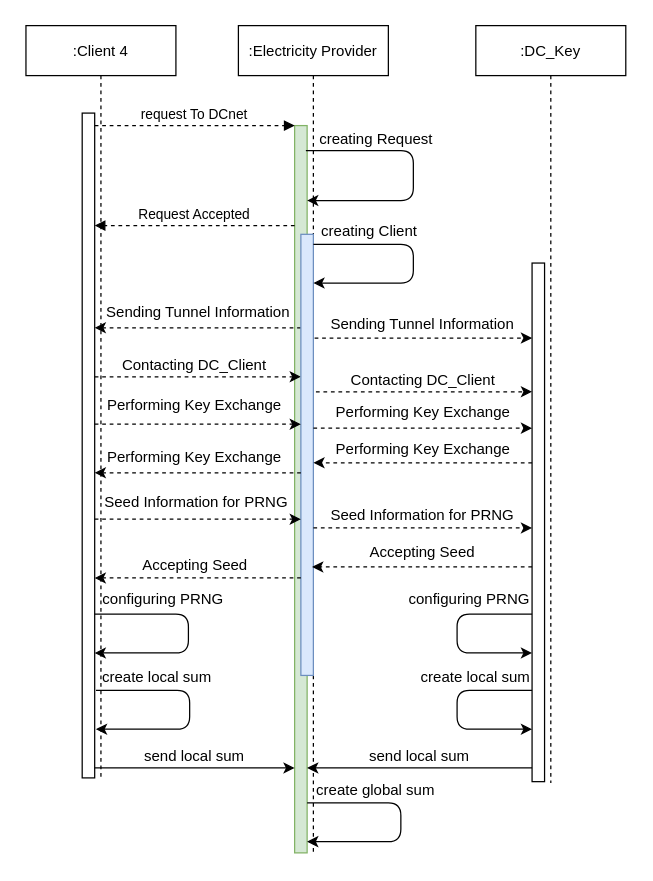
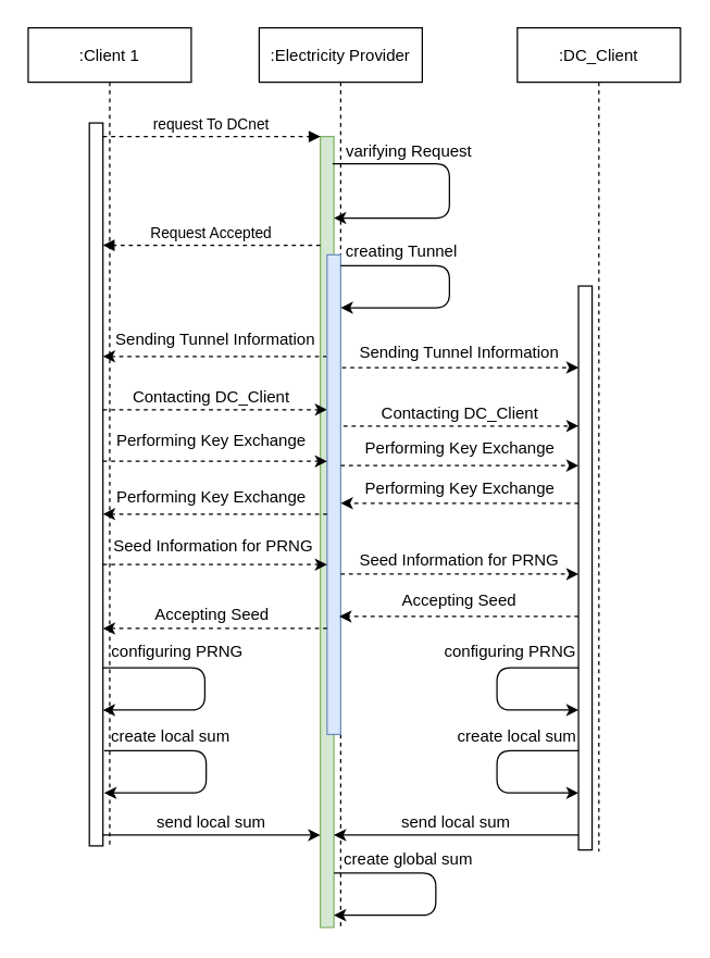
  <mxCell id="0" />
  <mxCell id="1" parent="0" />
- <mxCell id="2" value=":Client 4" style="shape=umlLifeline;perimeter=lifelinePerimeter;container=1;collapsible=0;recursiveResize=0;rounded=0;shadow=0;strokeWidth=1;" parent="1" vertex="1"><mxGeometry x="20" y="20" width="120" height="602" as="geometry" /></mxCell>
+ <mxCell id="2" value=":Client 1" style="shape=umlLifeline;perimeter=lifelinePerimeter;container=1;collapsible=0;recursiveResize=0;rounded=0;shadow=0;strokeWidth=1;" parent="1" vertex="1"><mxGeometry x="20" y="20" width="120" height="602" as="geometry" /></mxCell>
  <mxCell id="3" value="" style="points=[];perimeter=orthogonalPerimeter;rounded=0;shadow=0;strokeWidth=1;" parent="2" vertex="1"><mxGeometry x="45" y="70" width="10" height="532" as="geometry" /></mxCell>
  <mxCell id="4" value="" style="endArrow=classic;html=1;endSize=6;" parent="2" edge="1"><mxGeometry width="50" height="50" relative="1" as="geometry"><mxPoint x="55" y="471" as="sourcePoint" /><mxPoint x="55" y="502" as="targetPoint" /><Array as="points"><mxPoint x="130" y="471" /><mxPoint x="130" y="502" /></Array></mxGeometry></mxCell>
  <mxCell id="5" value=":Electricity Provider" style="shape=umlLifeline;perimeter=lifelinePerimeter;container=1;collapsible=0;recursiveResize=0;rounded=0;shadow=0;strokeWidth=1;" parent="1" vertex="1"><mxGeometry x="190" y="20" width="120" height="663" as="geometry" /></mxCell>
  <mxCell id="6" value="" style="points=[];perimeter=orthogonalPerimeter;rounded=0;shadow=0;strokeWidth=1;fillColor=#d5e8d4;strokeColor=#82b366;" parent="5" vertex="1"><mxGeometry x="45" y="80" width="10" height="582" as="geometry" /></mxCell>
  <mxCell id="7" value="" style="endArrow=classic;html=1;" parent="5" target="6" edge="1"><mxGeometry width="50" height="50" relative="1" as="geometry"><mxPoint x="54" y="100" as="sourcePoint" /><mxPoint x="54" y="138" as="targetPoint" /><Array as="points"><mxPoint x="140" y="100" /><mxPoint x="140" y="140" /></Array></mxGeometry></mxCell>
  <mxCell id="8" value="request To DCnet" style="verticalAlign=bottom;endArrow=block;entryX=0;entryY=0;shadow=0;strokeWidth=1;dashed=1;" parent="1" source="3" target="6" edge="1"><mxGeometry relative="1" as="geometry"><mxPoint x="175" y="100" as="sourcePoint" /></mxGeometry></mxCell>
  <mxCell id="9" value="Request Accepted" style="verticalAlign=bottom;endArrow=block;shadow=0;strokeWidth=1;dashed=1;bendable=0;rounded=0;" parent="1" source="6" target="3" edge="1"><mxGeometry relative="1" as="geometry"><mxPoint x="140" y="140" as="sourcePoint" /><Array as="points"><mxPoint x="200" y="180" /></Array></mxGeometry></mxCell>
- <mxCell id="10" value=":DC_Key " style="shape=umlLifeline;perimeter=lifelinePerimeter;container=1;collapsible=0;recursiveResize=0;rounded=0;shadow=0;strokeWidth=1;" parent="1" vertex="1"><mxGeometry x="380" y="20" width="120" height="606" as="geometry" /></mxCell>
+ <mxCell id="10" value=":DC_Client " style="shape=umlLifeline;perimeter=lifelinePerimeter;container=1;collapsible=0;recursiveResize=0;rounded=0;shadow=0;strokeWidth=1;" parent="1" vertex="1"><mxGeometry x="380" y="20" width="120" height="606" as="geometry" /></mxCell>
  <mxCell id="11" value="" style="points=[];perimeter=orthogonalPerimeter;rounded=0;shadow=0;strokeWidth=1;" parent="10" vertex="1"><mxGeometry x="45" y="190" width="10" height="415" as="geometry" /></mxCell>
  <mxCell id="12" value="" style="endArrow=classic;html=1;endSize=6;entryX=0;entryY=0.822;entryDx=0;entryDy=0;entryPerimeter=0;" parent="10" edge="1"><mxGeometry width="50" height="50" relative="1" as="geometry"><mxPoint x="45" y="471" as="sourcePoint" /><mxPoint x="45" y="502" as="targetPoint" /><Array as="points"><mxPoint x="-15" y="471" /><mxPoint x="-15" y="502" /></Array></mxGeometry></mxCell>
- <mxCell id="13" value="creating Request" style="text;html=1;strokeColor=none;fillColor=none;align=center;verticalAlign=middle;whiteSpace=wrap;rounded=0;" parent="1" vertex="1"><mxGeometry x="252.5" y="101" width="95" height="20" as="geometry" /></mxCell>
+ <mxCell id="13" value="varifying Request" style="text;html=1;strokeColor=none;fillColor=none;align=center;verticalAlign=middle;whiteSpace=wrap;rounded=0;" parent="1" vertex="1"><mxGeometry x="252.5" y="101" width="95" height="20" as="geometry" /></mxCell>
  <mxCell id="14" value="" style="endArrow=classic;html=1;dashed=1;endSize=6;exitX=0;exitY=0.232;exitDx=0;exitDy=0;exitPerimeter=0;" parent="1" edge="1"><mxGeometry width="50" height="50" relative="1" as="geometry"><mxPoint x="240" y="261.8" as="sourcePoint" /><mxPoint x="75" y="261.8" as="targetPoint" /></mxGeometry></mxCell>
  <mxCell id="15" value="Sending Tunnel Information" style="text;html=1;strokeColor=none;fillColor=none;align=center;verticalAlign=middle;whiteSpace=wrap;rounded=0;" parent="1" vertex="1"><mxGeometry x="82.5" y="240" width="150" height="20" as="geometry" /></mxCell>
  <mxCell id="16" value="" style="endArrow=classic;html=1;endSize=6;dashed=1;" parent="1" target="11" edge="1"><mxGeometry width="50" height="50" relative="1" as="geometry"><mxPoint x="245" y="270.04" as="sourcePoint" /><mxPoint x="430" y="270.04" as="targetPoint" /></mxGeometry></mxCell>
  <mxCell id="17" value="Sending Tunnel Information" style="text;html=1;strokeColor=none;fillColor=none;align=center;verticalAlign=middle;whiteSpace=wrap;rounded=0;" parent="1" vertex="1"><mxGeometry x="263.13" y="249" width="148.75" height="20" as="geometry" /></mxCell>
  <mxCell id="18" value="" style="endArrow=classic;html=1;dashed=1;endSize=6;" parent="1" edge="1"><mxGeometry width="50" height="50" relative="1" as="geometry"><mxPoint x="75" y="301" as="sourcePoint" /><mxPoint x="240" y="301" as="targetPoint" /></mxGeometry></mxCell>
  <mxCell id="19" value="Contacting DC_Client" style="text;html=1;strokeColor=none;fillColor=none;align=center;verticalAlign=middle;whiteSpace=wrap;rounded=0;" parent="1" vertex="1"><mxGeometry x="95" y="282" width="120" height="20" as="geometry" /></mxCell>
  <mxCell id="20" value="Performing Key Exchange" style="text;html=1;strokeColor=none;fillColor=none;align=center;verticalAlign=middle;whiteSpace=wrap;rounded=0;" parent="1" vertex="1"><mxGeometry x="80" y="314" width="150" height="20" as="geometry" /></mxCell>
  <mxCell id="21" value="" style="points=[];perimeter=orthogonalPerimeter;rounded=0;shadow=0;strokeWidth=1;fillColor=#dae8fc;strokeColor=#6c8ebf;" parent="1" vertex="1"><mxGeometry x="240" y="187" width="10" height="353" as="geometry" /></mxCell>
  <mxCell id="22" value="" style="endArrow=classic;html=1;endSize=6;exitX=0;exitY=1;exitDx=0;exitDy=0;rounded=1;" parent="1" target="21" edge="1"><mxGeometry width="50" height="50" relative="1" as="geometry"><mxPoint x="250" y="195" as="sourcePoint" /><mxPoint x="270" y="226" as="targetPoint" /><Array as="points"><mxPoint x="330" y="195" /><mxPoint x="330" y="226" /></Array></mxGeometry></mxCell>
- <mxCell id="23" value="creating Client" style="text;html=1;strokeColor=none;fillColor=none;align=center;verticalAlign=middle;whiteSpace=wrap;rounded=0;" parent="1" vertex="1"><mxGeometry x="250" y="175" width="90" height="20" as="geometry" /></mxCell>
+ <mxCell id="23" value="creating Tunnel" style="text;html=1;strokeColor=none;fillColor=none;align=center;verticalAlign=middle;whiteSpace=wrap;rounded=0;" parent="1" vertex="1"><mxGeometry x="250" y="175" width="90" height="20" as="geometry" /></mxCell>
  <mxCell id="24" value="" style="endArrow=classic;html=1;endSize=6;exitX=0.517;exitY=0.586;exitDx=0;exitDy=0;exitPerimeter=0;dashed=1;" parent="1" target="11" edge="1"><mxGeometry width="50" height="50" relative="1" as="geometry"><mxPoint x="252.04" y="313" as="sourcePoint" /><mxPoint x="430" y="313" as="targetPoint" /></mxGeometry></mxCell>
  <mxCell id="25" value="Contacting DC_Client" style="text;html=1;strokeColor=none;fillColor=none;align=center;verticalAlign=middle;whiteSpace=wrap;rounded=0;" parent="1" vertex="1"><mxGeometry x="278.63" y="294" width="117.75" height="20" as="geometry" /></mxCell>
  <mxCell id="26" value="" style="endArrow=classic;html=1;dashed=1;endSize=6;entryX=0;entryY=0.672;entryDx=0;entryDy=0;entryPerimeter=0;" parent="1" edge="1"><mxGeometry width="50" height="50" relative="1" as="geometry"><mxPoint x="75" y="338.936" as="sourcePoint" /><mxPoint x="240" y="338.936" as="targetPoint" /></mxGeometry></mxCell>
  <mxCell id="27" value="" style="endArrow=classic;html=1;dashed=1;endSize=6;exitX=1;exitY=0.952;exitDx=0;exitDy=0;exitPerimeter=0;jumpStyle=sharp;" parent="1" edge="1"><mxGeometry width="50" height="50" relative="1" as="geometry"><mxPoint x="250" y="342.1" as="sourcePoint" /><mxPoint x="425" y="342.1" as="targetPoint" /></mxGeometry></mxCell>
  <mxCell id="28" value="Performing Key Exchange" style="text;html=1;strokeColor=none;fillColor=none;align=center;verticalAlign=middle;whiteSpace=wrap;rounded=0;" parent="1" vertex="1"><mxGeometry x="262.5" y="320" width="150" height="20" as="geometry" /></mxCell>
  <mxCell id="29" value="" style="endArrow=classic;html=1;dashed=1;endSize=6;" parent="1" edge="1"><mxGeometry width="50" height="50" relative="1" as="geometry"><mxPoint x="425" y="369.85" as="sourcePoint" /><mxPoint x="250" y="369.85" as="targetPoint" /></mxGeometry></mxCell>
  <mxCell id="30" value="Performing Key Exchange" style="text;html=1;strokeColor=none;fillColor=none;align=center;verticalAlign=middle;whiteSpace=wrap;rounded=0;" parent="1" vertex="1"><mxGeometry x="262.5" y="349" width="150" height="20" as="geometry" /></mxCell>
  <mxCell id="31" value="" style="endArrow=classic;html=1;dashed=1;endSize=6;exitX=0;exitY=0.82;exitDx=0;exitDy=0;exitPerimeter=0;" parent="1" edge="1"><mxGeometry width="50" height="50" relative="1" as="geometry"><mxPoint x="240" y="377.86" as="sourcePoint" /><mxPoint x="75" y="377.86" as="targetPoint" /></mxGeometry></mxCell>
  <mxCell id="32" value="Performing Key Exchange" style="text;html=1;strokeColor=none;fillColor=none;align=center;verticalAlign=middle;whiteSpace=wrap;rounded=0;" parent="1" vertex="1"><mxGeometry x="80" y="356" width="150" height="20" as="geometry" /></mxCell>
  <mxCell id="33" value="" style="endArrow=classic;html=1;dashed=1;endSize=6;entryX=0;entryY=0.873;entryDx=0;entryDy=0;entryPerimeter=0;" parent="1" edge="1"><mxGeometry width="50" height="50" relative="1" as="geometry"><mxPoint x="75" y="414.979" as="sourcePoint" /><mxPoint x="240" y="414.979" as="targetPoint" /></mxGeometry></mxCell>
  <mxCell id="34" value="Seed Information for PRNG" style="text;html=1;strokeColor=none;fillColor=none;align=center;verticalAlign=middle;whiteSpace=wrap;rounded=0;" parent="1" vertex="1"><mxGeometry x="80" y="392" width="152.5" height="20" as="geometry" /></mxCell>
  <mxCell id="35" value="" style="endArrow=classic;html=1;dashed=1;endSize=6;entryX=0;entryY=0.571;entryDx=0;entryDy=0;entryPerimeter=0;" parent="1" edge="1"><mxGeometry width="50" height="50" relative="1" as="geometry"><mxPoint x="250" y="422" as="sourcePoint" /><mxPoint x="425" y="422" as="targetPoint" /></mxGeometry></mxCell>
  <mxCell id="36" value="Seed Information for PRNG" style="text;html=1;strokeColor=none;fillColor=none;align=center;verticalAlign=middle;whiteSpace=wrap;rounded=0;" parent="1" vertex="1"><mxGeometry x="261.25" y="402" width="152.5" height="20" as="geometry" /></mxCell>
  <mxCell id="37" value="" style="endArrow=classic;html=1;dashed=1;endSize=6;entryX=0.9;entryY=0.747;entryDx=0;entryDy=0;entryPerimeter=0;" parent="1" edge="1"><mxGeometry width="50" height="50" relative="1" as="geometry"><mxPoint x="425" y="453.161" as="sourcePoint" /><mxPoint x="249" y="453.161" as="targetPoint" /></mxGeometry></mxCell>
  <mxCell id="38" value="Accepting Seed" style="text;html=1;strokeColor=none;fillColor=none;align=center;verticalAlign=middle;whiteSpace=wrap;rounded=0;" parent="1" vertex="1"><mxGeometry x="285" y="432" width="105" height="20" as="geometry" /></mxCell>
  <mxCell id="39" value="Accepting Seed" style="text;html=1;strokeColor=none;fillColor=none;align=center;verticalAlign=middle;whiteSpace=wrap;rounded=0;" parent="1" vertex="1"><mxGeometry x="102.5" y="442" width="105" height="20" as="geometry" /></mxCell>
  <mxCell id="40" value="" style="endArrow=classic;html=1;dashed=1;endSize=6;" parent="1" edge="1"><mxGeometry width="50" height="50" relative="1" as="geometry"><mxPoint x="240" y="462" as="sourcePoint" /><mxPoint x="75" y="462" as="targetPoint" /></mxGeometry></mxCell>
  <mxCell id="41" value="configuring PRNG" style="text;html=1;strokeColor=none;fillColor=none;align=center;verticalAlign=middle;whiteSpace=wrap;rounded=0;" parent="1" vertex="1"><mxGeometry x="80" y="469" width="100" height="20" as="geometry" /></mxCell>
  <mxCell id="42" value="configuring PRNG" style="text;html=1;strokeColor=none;fillColor=none;align=center;verticalAlign=middle;whiteSpace=wrap;rounded=0;" parent="1" vertex="1"><mxGeometry x="325" y="469" width="100" height="20" as="geometry" /></mxCell>
  <mxCell id="43" value="" style="endArrow=classic;html=1;endSize=6;" parent="1" edge="1"><mxGeometry width="50" height="50" relative="1" as="geometry"><mxPoint x="76" y="552" as="sourcePoint" /><mxPoint x="76" y="583" as="targetPoint" /><Array as="points"><mxPoint x="151" y="552" /><mxPoint x="151" y="583" /></Array></mxGeometry></mxCell>
  <mxCell id="44" value="" style="endArrow=classic;html=1;endSize=6;entryX=0;entryY=0.822;entryDx=0;entryDy=0;entryPerimeter=0;" parent="1" edge="1"><mxGeometry width="50" height="50" relative="1" as="geometry"><mxPoint x="425" y="552" as="sourcePoint" /><mxPoint x="425" y="583" as="targetPoint" /><Array as="points"><mxPoint x="365" y="552" /><mxPoint x="365" y="583" /></Array></mxGeometry></mxCell>
  <mxCell id="45" value="create local sum" style="text;html=1;strokeColor=none;fillColor=none;align=center;verticalAlign=middle;whiteSpace=wrap;rounded=0;" parent="1" vertex="1"><mxGeometry x="80" y="532" width="90" height="20" as="geometry" /></mxCell>
  <mxCell id="46" value="create local sum" style="text;html=1;strokeColor=none;fillColor=none;align=center;verticalAlign=middle;whiteSpace=wrap;rounded=0;" parent="1" vertex="1"><mxGeometry x="335" y="532" width="90" height="20" as="geometry" /></mxCell>
  <mxCell id="47" value="" style="endArrow=classic;html=1;endSize=6;entryX=0;entryY=0.924;entryDx=0;entryDy=0;entryPerimeter=0;" parent="1" edge="1"><mxGeometry width="50" height="50" relative="1" as="geometry"><mxPoint x="75" y="614" as="sourcePoint" /><mxPoint x="235" y="614" as="targetPoint" /></mxGeometry></mxCell>
  <mxCell id="48" value="&lt;div&gt;send local sum&lt;/div&gt;&lt;div&gt;&lt;br&gt;&lt;/div&gt;" style="text;html=1;strokeColor=none;fillColor=none;align=center;verticalAlign=middle;whiteSpace=wrap;rounded=0;" parent="1" vertex="1"><mxGeometry x="105" y="602" width="100" height="20" as="geometry" /></mxCell>
  <mxCell id="49" value="" style="endArrow=classic;html=1;endSize=6;" parent="1" edge="1"><mxGeometry width="50" height="50" relative="1" as="geometry"><mxPoint x="425" y="614" as="sourcePoint" /><mxPoint x="245" y="614" as="targetPoint" /><Array as="points"><mxPoint x="290" y="614" /></Array></mxGeometry></mxCell>
  <mxCell id="50" value="&lt;div&gt;send local sum&lt;/div&gt;&lt;div&gt;&lt;br&gt;&lt;/div&gt;" style="text;html=1;strokeColor=none;fillColor=none;align=center;verticalAlign=middle;whiteSpace=wrap;rounded=0;" parent="1" vertex="1"><mxGeometry x="285" y="602" width="100" height="20" as="geometry" /></mxCell>
  <mxCell id="51" value="" style="endArrow=classic;html=1;endSize=6;" parent="1" edge="1"><mxGeometry width="50" height="50" relative="1" as="geometry"><mxPoint x="245" y="642" as="sourcePoint" /><mxPoint x="245" y="673" as="targetPoint" /><Array as="points"><mxPoint x="320" y="642" /><mxPoint x="320" y="673" /></Array></mxGeometry></mxCell>
  <mxCell id="52" value="create global sum" style="text;html=1;strokeColor=none;fillColor=none;align=center;verticalAlign=middle;whiteSpace=wrap;rounded=0;" parent="1" vertex="1"><mxGeometry x="250" y="622" width="100" height="20" as="geometry" /></mxCell>
